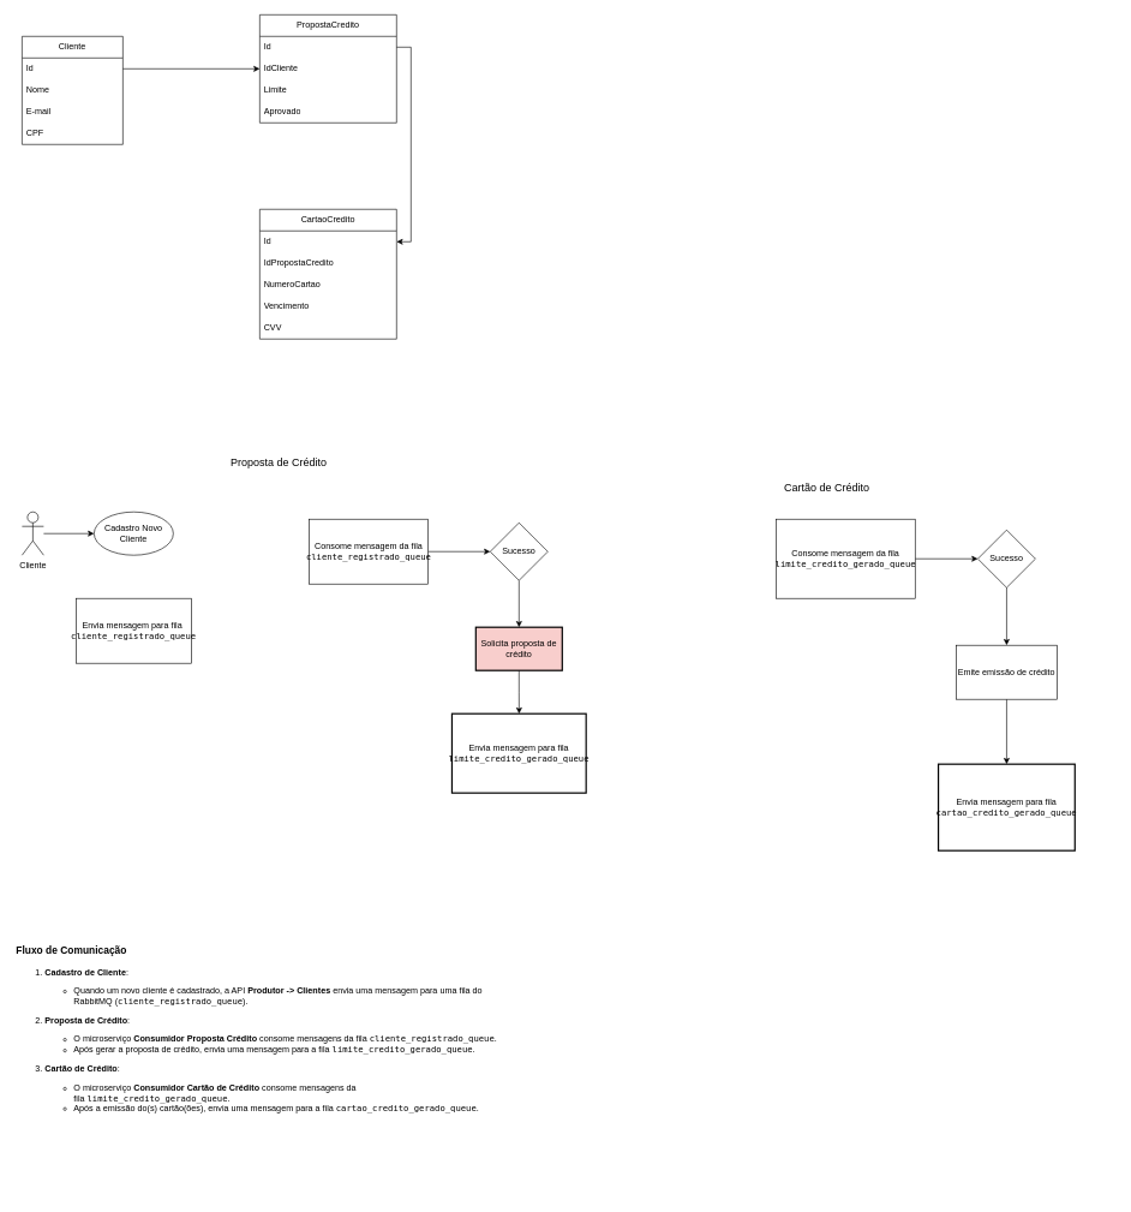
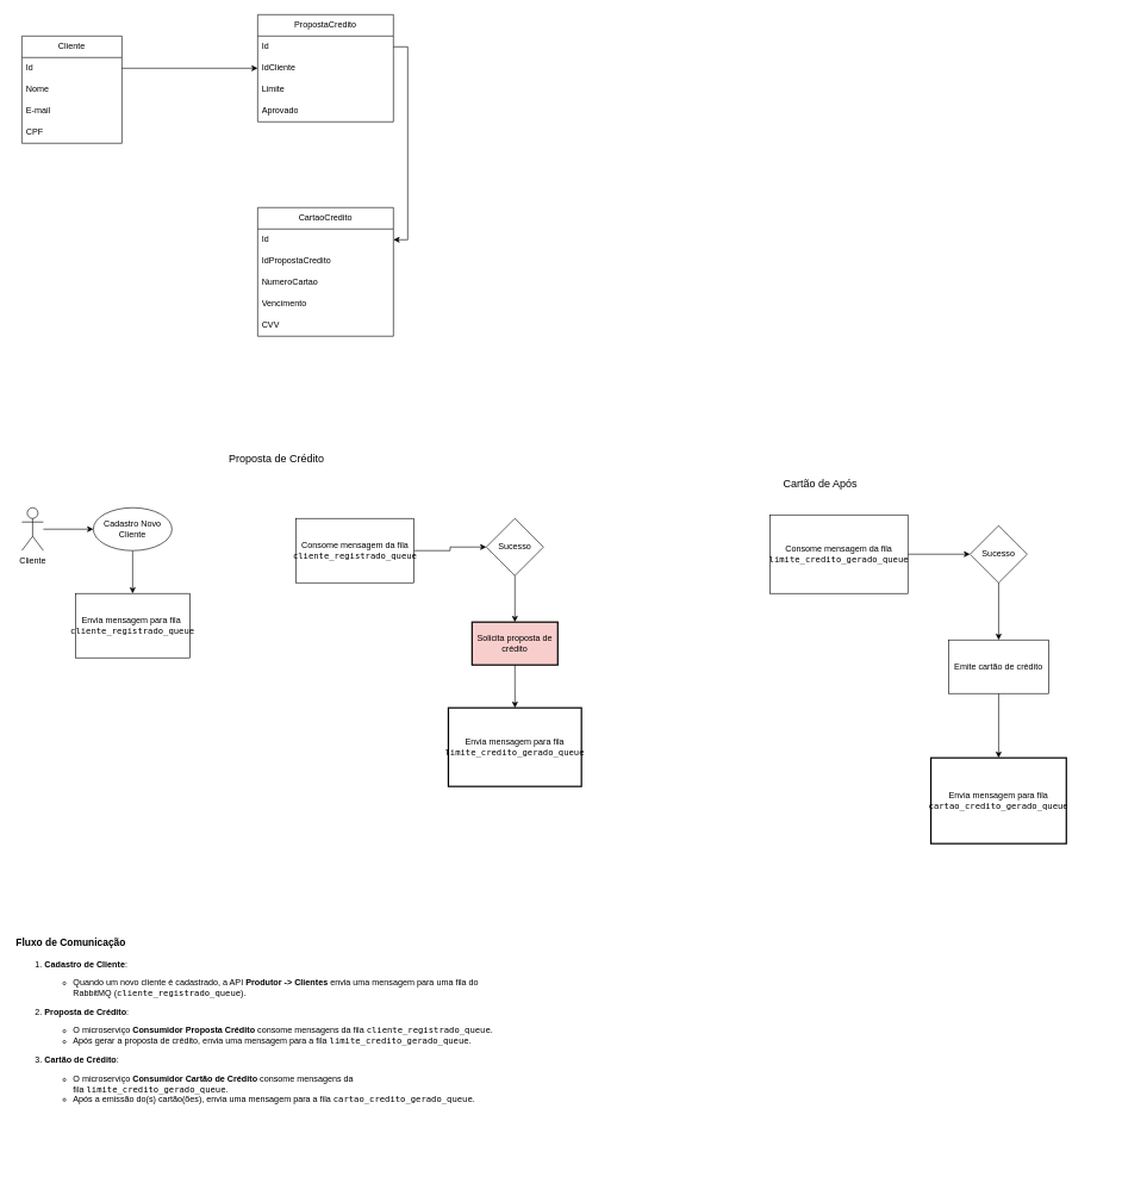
  <mxCell id="0" />
  <mxCell id="1" parent="0" />
  <mxCell id="2" value="Cliente" style="swimlane;fontStyle=0;childLayout=stackLayout;horizontal=1;startSize=30;horizontalStack=0;resizeParent=1;resizeParentMax=0;resizeLast=0;collapsible=1;marginBottom=0;whiteSpace=wrap;html=1;" vertex="1" parent="1"><mxGeometry x="30" y="50" width="140" height="150" as="geometry"><mxRectangle x="70" y="120" width="80" height="30" as="alternateBounds" /></mxGeometry></mxCell>
  <mxCell id="3" value="Id" style="text;strokeColor=none;fillColor=none;align=left;verticalAlign=middle;spacingLeft=4;spacingRight=4;overflow=hidden;points=[[0,0.5],[1,0.5]];portConstraint=eastwest;rotatable=0;whiteSpace=wrap;html=1;" vertex="1" parent="2"><mxGeometry y="30" width="140" height="30" as="geometry" /></mxCell>
  <mxCell id="4" value="Nome" style="text;strokeColor=none;fillColor=none;align=left;verticalAlign=middle;spacingLeft=4;spacingRight=4;overflow=hidden;points=[[0,0.5],[1,0.5]];portConstraint=eastwest;rotatable=0;whiteSpace=wrap;html=1;" vertex="1" parent="2"><mxGeometry y="60" width="140" height="30" as="geometry" /></mxCell>
  <mxCell id="5" value="E-mail" style="text;strokeColor=none;fillColor=none;align=left;verticalAlign=middle;spacingLeft=4;spacingRight=4;overflow=hidden;points=[[0,0.5],[1,0.5]];portConstraint=eastwest;rotatable=0;whiteSpace=wrap;html=1;" vertex="1" parent="2"><mxGeometry y="90" width="140" height="30" as="geometry" /></mxCell>
  <mxCell id="6" value="CPF" style="text;strokeColor=none;fillColor=none;align=left;verticalAlign=middle;spacingLeft=4;spacingRight=4;overflow=hidden;points=[[0,0.5],[1,0.5]];portConstraint=eastwest;rotatable=0;whiteSpace=wrap;html=1;" vertex="1" parent="2"><mxGeometry y="120" width="140" height="30" as="geometry" /></mxCell>
  <mxCell id="7" value="PropostaCredito" style="swimlane;fontStyle=0;childLayout=stackLayout;horizontal=1;startSize=30;horizontalStack=0;resizeParent=1;resizeParentMax=0;resizeLast=0;collapsible=1;marginBottom=0;whiteSpace=wrap;html=1;" vertex="1" parent="1"><mxGeometry x="360" y="20" width="190" height="150" as="geometry" /></mxCell>
  <mxCell id="8" value="Id" style="text;strokeColor=none;fillColor=none;align=left;verticalAlign=middle;spacingLeft=4;spacingRight=4;overflow=hidden;points=[[0,0.5],[1,0.5]];portConstraint=eastwest;rotatable=0;whiteSpace=wrap;html=1;" vertex="1" parent="7"><mxGeometry y="30" width="190" height="30" as="geometry" /></mxCell>
  <mxCell id="9" value="IdCliente" style="text;strokeColor=none;fillColor=none;align=left;verticalAlign=middle;spacingLeft=4;spacingRight=4;overflow=hidden;points=[[0,0.5],[1,0.5]];portConstraint=eastwest;rotatable=0;whiteSpace=wrap;html=1;" vertex="1" parent="7"><mxGeometry y="60" width="190" height="30" as="geometry" /></mxCell>
  <mxCell id="10" value="Limite" style="text;strokeColor=none;fillColor=none;align=left;verticalAlign=middle;spacingLeft=4;spacingRight=4;overflow=hidden;points=[[0,0.5],[1,0.5]];portConstraint=eastwest;rotatable=0;whiteSpace=wrap;html=1;" vertex="1" parent="7"><mxGeometry y="90" width="190" height="30" as="geometry" /></mxCell>
  <mxCell id="11" value="Aprovado" style="text;strokeColor=none;fillColor=none;align=left;verticalAlign=middle;spacingLeft=4;spacingRight=4;overflow=hidden;points=[[0,0.5],[1,0.5]];portConstraint=eastwest;rotatable=0;whiteSpace=wrap;html=1;" vertex="1" parent="7"><mxGeometry y="120" width="190" height="30" as="geometry" /></mxCell>
  <mxCell id="12" style="edgeStyle=orthogonalEdgeStyle;rounded=0;orthogonalLoop=1;jettySize=auto;html=1;exitX=1;exitY=0.5;exitDx=0;exitDy=0;" edge="1" parent="1" source="3" target="9"><mxGeometry relative="1" as="geometry" /></mxCell>
  <mxCell id="13" value="CartaoCredito" style="swimlane;fontStyle=0;childLayout=stackLayout;horizontal=1;startSize=30;horizontalStack=0;resizeParent=1;resizeParentMax=0;resizeLast=0;collapsible=1;marginBottom=0;whiteSpace=wrap;html=1;" vertex="1" parent="1"><mxGeometry x="360" y="290" width="190" height="180" as="geometry" /></mxCell>
  <mxCell id="14" value="Id" style="text;strokeColor=none;fillColor=none;align=left;verticalAlign=middle;spacingLeft=4;spacingRight=4;overflow=hidden;points=[[0,0.5],[1,0.5]];portConstraint=eastwest;rotatable=0;whiteSpace=wrap;html=1;" vertex="1" parent="13"><mxGeometry y="30" width="190" height="30" as="geometry" /></mxCell>
  <mxCell id="15" value="IdPropostaCredito" style="text;strokeColor=none;fillColor=none;align=left;verticalAlign=middle;spacingLeft=4;spacingRight=4;overflow=hidden;points=[[0,0.5],[1,0.5]];portConstraint=eastwest;rotatable=0;whiteSpace=wrap;html=1;" vertex="1" parent="13"><mxGeometry y="60" width="190" height="30" as="geometry" /></mxCell>
  <mxCell id="16" value="NumeroCartao" style="text;strokeColor=none;fillColor=none;align=left;verticalAlign=middle;spacingLeft=4;spacingRight=4;overflow=hidden;points=[[0,0.5],[1,0.5]];portConstraint=eastwest;rotatable=0;whiteSpace=wrap;html=1;" vertex="1" parent="13"><mxGeometry y="90" width="190" height="30" as="geometry" /></mxCell>
  <mxCell id="17" value="Vencimento" style="text;strokeColor=none;fillColor=none;align=left;verticalAlign=middle;spacingLeft=4;spacingRight=4;overflow=hidden;points=[[0,0.5],[1,0.5]];portConstraint=eastwest;rotatable=0;whiteSpace=wrap;html=1;" vertex="1" parent="13"><mxGeometry y="120" width="190" height="30" as="geometry" /></mxCell>
  <mxCell id="18" value="CVV" style="text;strokeColor=none;fillColor=none;align=left;verticalAlign=middle;spacingLeft=4;spacingRight=4;overflow=hidden;points=[[0,0.5],[1,0.5]];portConstraint=eastwest;rotatable=0;whiteSpace=wrap;html=1;" vertex="1" parent="13"><mxGeometry y="150" width="190" height="30" as="geometry" /></mxCell>
  <mxCell id="19" style="edgeStyle=orthogonalEdgeStyle;rounded=0;orthogonalLoop=1;jettySize=auto;html=1;entryX=0;entryY=0.5;entryDx=0;entryDy=0;" edge="1" parent="1" source="20" target="22"><mxGeometry relative="1" as="geometry" /></mxCell>
  <mxCell id="20" value="Cliente" style="shape=umlActor;verticalLabelPosition=bottom;verticalAlign=top;html=1;" vertex="1" parent="1"><mxGeometry x="30" y="710" width="30" height="60" as="geometry" /></mxCell>
+ <mxCell id="21" style="edgeStyle=orthogonalEdgeStyle;rounded=0;orthogonalLoop=1;jettySize=auto;html=1;" edge="1" parent="1" source="22" target="23"><mxGeometry relative="1" as="geometry" /></mxCell>
  <mxCell id="22" value="Cadastro Novo Cliente" style="ellipse;html=1;whiteSpace=wrap;" vertex="1" parent="1"><mxGeometry x="130" y="710" width="110" height="60" as="geometry" /></mxCell>
  <mxCell id="23" value="Envia mensagem para fila&amp;nbsp;&lt;div&gt;&lt;span style=&quot;font-family: monospace; text-align: left;&quot;&gt;cliente_registrado_queue&lt;/span&gt;&lt;br&gt;&lt;/div&gt;" style="html=1;whiteSpace=wrap;" vertex="1" parent="1"><mxGeometry x="105" y="830" width="160" height="90" as="geometry" /></mxCell>
  <mxCell id="24" value="" style="edgeStyle=orthogonalEdgeStyle;rounded=0;orthogonalLoop=1;jettySize=auto;html=1;" edge="1" parent="1" source="25" target="30"><mxGeometry relative="1" as="geometry" /></mxCell>
  <mxCell id="25" value="Solicita proposta de crédito" style="whiteSpace=wrap;html=1;strokeWidth=2;fillColor=#f8cecc;" vertex="1" parent="1"><mxGeometry x="660" y="870" width="120" height="60" as="geometry" /></mxCell>
  <mxCell id="26" value="" style="edgeStyle=orthogonalEdgeStyle;rounded=0;orthogonalLoop=1;jettySize=auto;html=1;" edge="1" parent="1" source="27" target="29"><mxGeometry relative="1" as="geometry" /></mxCell>
- <mxCell id="27" value="Consome mensagem da fila&lt;div&gt;&lt;span style=&quot;font-family: monospace; text-align: left;&quot;&gt;cliente_registrado_queue&lt;/span&gt;&lt;br&gt;&lt;/div&gt;" style="whiteSpace=wrap;html=1;" vertex="1" parent="1"><mxGeometry x="428.75" y="720" width="165" height="90" as="geometry" /></mxCell>
+ <mxCell id="27" value="Consome mensagem da fila&lt;div&gt;&lt;span style=&quot;font-family: monospace; text-align: left;&quot;&gt;cliente_registrado_queue&lt;/span&gt;&lt;br&gt;&lt;/div&gt;" style="whiteSpace=wrap;html=1;" vertex="1" parent="1"><mxGeometry x="413.75" y="725" width="165" height="90" as="geometry" /></mxCell>
  <mxCell id="28" style="edgeStyle=orthogonalEdgeStyle;rounded=0;orthogonalLoop=1;jettySize=auto;html=1;entryX=0.5;entryY=0;entryDx=0;entryDy=0;" edge="1" parent="1" source="29" target="25"><mxGeometry relative="1" as="geometry" /></mxCell>
  <mxCell id="29" value="Sucesso" style="rhombus;whiteSpace=wrap;html=1;" vertex="1" parent="1"><mxGeometry x="680" y="725" width="80" height="80" as="geometry" /></mxCell>
  <mxCell id="30" value="Envia mensagem para fila&lt;div&gt;&lt;span style=&quot;font-family: monospace; text-align: left;&quot;&gt;limite_credito_gerado_queue&lt;/span&gt;&lt;br&gt;&lt;/div&gt;" style="whiteSpace=wrap;html=1;strokeWidth=2;" vertex="1" parent="1"><mxGeometry x="626.88" y="990" width="186.25" height="110" as="geometry" /></mxCell>
  <mxCell id="31" value="Proposta de Crédito" style="text;html=1;align=center;verticalAlign=middle;resizable=0;points=[];autosize=1;strokeColor=none;fillColor=none;strokeWidth=2;fontSize=15;" vertex="1" parent="1"><mxGeometry x="306.25" y="625" width="160" height="30" as="geometry" /></mxCell>
- <mxCell id="32" value="Cartão de Crédito" style="text;html=1;align=center;verticalAlign=middle;resizable=0;points=[];autosize=1;strokeColor=none;fillColor=none;strokeWidth=2;fontSize=15;" vertex="1" parent="1"><mxGeometry x="1077" y="660" width="140" height="30" as="geometry" /></mxCell>
+ <mxCell id="32" value="Cartão de Após" style="text;html=1;align=center;verticalAlign=middle;resizable=0;points=[];autosize=1;strokeColor=none;fillColor=none;strokeWidth=2;fontSize=15;" vertex="1" parent="1"><mxGeometry x="1077" y="660" width="140" height="30" as="geometry" /></mxCell>
  <mxCell id="33" style="edgeStyle=orthogonalEdgeStyle;rounded=0;orthogonalLoop=1;jettySize=auto;html=1;entryX=0;entryY=0.5;entryDx=0;entryDy=0;" edge="1" parent="1" source="34" target="36"><mxGeometry relative="1" as="geometry" /></mxCell>
  <mxCell id="34" value="Consome mensagem da fila&lt;div&gt;&lt;span style=&quot;font-family: monospace; text-align: left;&quot;&gt;limite_credito_gerado_queue&lt;/span&gt;&lt;br&gt;&lt;/div&gt;" style="whiteSpace=wrap;html=1;" vertex="1" parent="1"><mxGeometry x="1077" y="720" width="193" height="110" as="geometry" /></mxCell>
  <mxCell id="35" value="" style="edgeStyle=orthogonalEdgeStyle;rounded=0;orthogonalLoop=1;jettySize=auto;html=1;" edge="1" parent="1" source="36" target="38"><mxGeometry relative="1" as="geometry" /></mxCell>
  <mxCell id="36" value="Sucesso" style="rhombus;whiteSpace=wrap;html=1;" vertex="1" parent="1"><mxGeometry x="1357" y="735" width="80" height="80" as="geometry" /></mxCell>
  <mxCell id="37" style="edgeStyle=orthogonalEdgeStyle;rounded=0;orthogonalLoop=1;jettySize=auto;html=1;entryX=0.5;entryY=0;entryDx=0;entryDy=0;" edge="1" parent="1" source="38" target="39"><mxGeometry relative="1" as="geometry" /></mxCell>
- <mxCell id="38" value="Emite emissão de crédito" style="whiteSpace=wrap;html=1;" vertex="1" parent="1"><mxGeometry x="1327" y="895" width="140" height="75" as="geometry" /></mxCell>
+ <mxCell id="38" value="Emite cartão de crédito" style="whiteSpace=wrap;html=1;" vertex="1" parent="1"><mxGeometry x="1327" y="895" width="140" height="75" as="geometry" /></mxCell>
  <mxCell id="39" value="Envia mensagem para fila&lt;div&gt;&lt;span style=&quot;font-family: monospace; text-align: left;&quot;&gt;cartao_credito_gerado_queue&lt;/span&gt;&lt;br&gt;&lt;/div&gt;" style="whiteSpace=wrap;html=1;strokeWidth=2;" vertex="1" parent="1"><mxGeometry x="1302.22" y="1060" width="189.56" height="120" as="geometry" /></mxCell>
  <mxCell id="40" value="&lt;h3&gt;Fluxo de Comunicação&lt;/h3&gt;&lt;ol&gt;&lt;li&gt;&lt;p&gt;&lt;strong&gt;Cadastro de Cliente&lt;/strong&gt;:&lt;/p&gt;&lt;ul&gt;&lt;li&gt;Quando um novo cliente é cadastrado, a API&amp;nbsp;&lt;strong&gt;Produtor -&amp;gt; Clientes&lt;/strong&gt; envia uma mensagem para uma fila do RabbitMQ (&lt;code&gt;cliente_registrado_queue&lt;/code&gt;).&lt;/li&gt;&lt;/ul&gt;&lt;/li&gt;&lt;li&gt;&lt;p&gt;&lt;strong&gt;Proposta de Crédito&lt;/strong&gt;:&lt;/p&gt;&lt;ul&gt;&lt;li&gt;O microserviço &lt;strong&gt;Consumidor Proposta Crédito&lt;/strong&gt; consome mensagens da fila&amp;nbsp;&lt;span style=&quot;font-family: monospace;&quot;&gt;cliente_registrado_queue&lt;/span&gt;.&lt;/li&gt;&lt;li&gt;Após gerar a proposta de crédito, envia uma mensagem para a fila &lt;code&gt;limite_credito_gerado_queue&lt;/code&gt;.&lt;/li&gt;&lt;/ul&gt;&lt;/li&gt;&lt;li&gt;&lt;p&gt;&lt;strong&gt;Cartão de Crédito&lt;/strong&gt;:&lt;/p&gt;&lt;ul&gt;&lt;li&gt;O microserviço &lt;strong&gt;Consumidor Cartão de Crédito&lt;/strong&gt; consome mensagens da fila&amp;nbsp;&lt;span style=&quot;font-family: monospace;&quot;&gt;limite_credito_gerado_queue&lt;/span&gt;.&lt;/li&gt;&lt;li&gt;Após a emissão do(s) cartão(ões), envia uma mensagem para a fila &lt;code&gt;cartao_credito_gerado_queue&lt;/code&gt;.&lt;/li&gt;&lt;/ul&gt;&lt;/li&gt;&lt;/ol&gt;" style="text;whiteSpace=wrap;html=1;" vertex="1" parent="1"><mxGeometry x="20" y="1290" width="690" height="370" as="geometry" /></mxCell>
  <mxCell id="41" style="edgeStyle=orthogonalEdgeStyle;rounded=0;orthogonalLoop=1;jettySize=auto;html=1;entryX=1;entryY=0.5;entryDx=0;entryDy=0;exitX=1;exitY=0.5;exitDx=0;exitDy=0;" edge="1" parent="1" source="8" target="14"><mxGeometry relative="1" as="geometry" /></mxCell>
  <mxCell id="42" value="API Cadastro Cliente" style="text;html=1;align=center;verticalAlign=middle;resizable=0;points=[];autosize=1;fontColor=#FFFFFF;labelBackgroundColor=none;" vertex="1" parent="1"><mxGeometry x="870" y="180" width="140" height="30" as="geometry" /></mxCell>
  <mxCell id="43" value="Proposta Credito" style="text;html=1;align=center;verticalAlign=middle;resizable=0;points=[];autosize=1;fontColor=#FFFFFF;labelBackgroundColor=none;" vertex="1" parent="1"><mxGeometry x="1437.45" y="90" width="110" height="30" as="geometry" /></mxCell>
  <mxCell id="44" value="Cartão Crédito" style="text;html=1;align=center;verticalAlign=middle;resizable=0;points=[];autosize=1;fontColor=#FFFFFF;labelBackgroundColor=none;" vertex="1" parent="1"><mxGeometry x="1442" y="190" width="100" height="30" as="geometry" /></mxCell>
